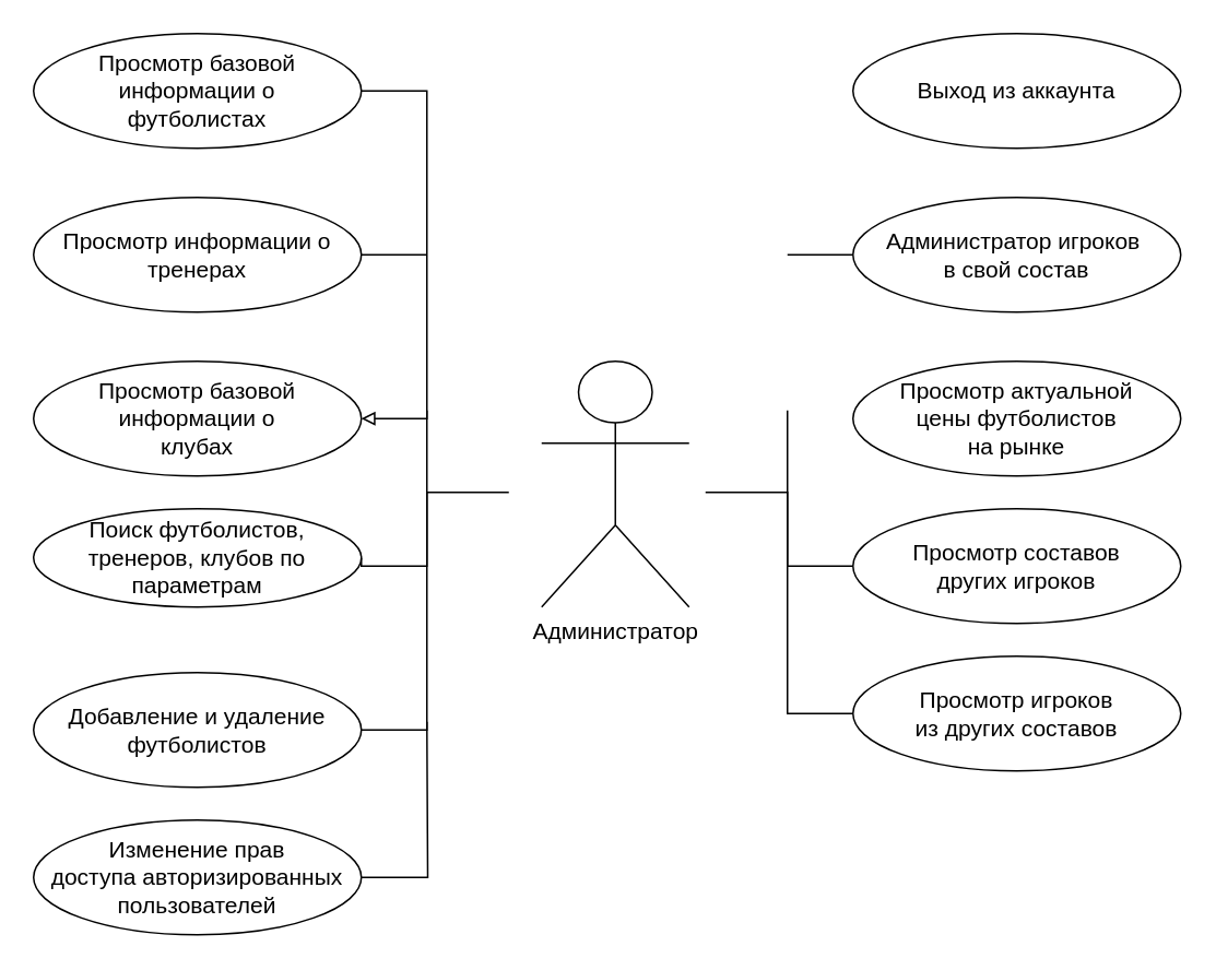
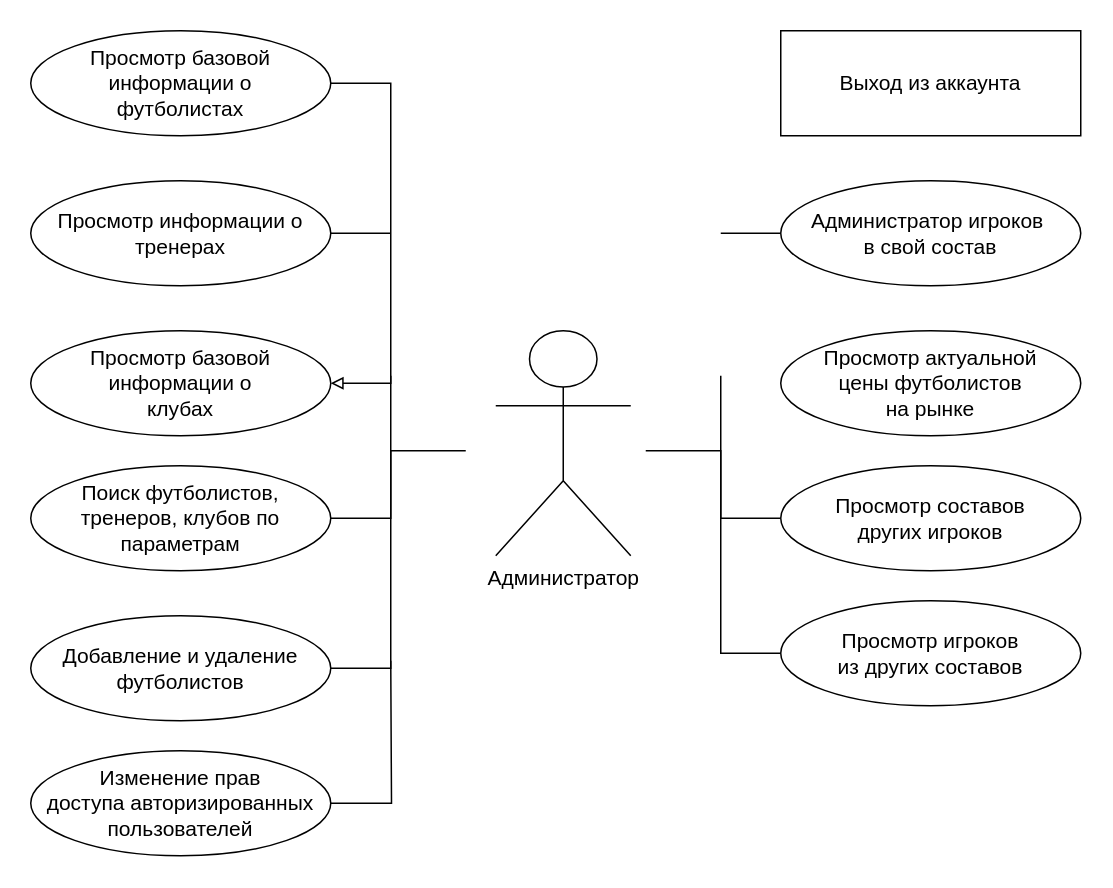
  <mxCell id="0" />
  <mxCell id="1" parent="0" />
  <mxCell id="2" value="&lt;span style=&quot;font-size: 14px&quot;&gt;Администратор&lt;/span&gt;" style="shape=umlActor;verticalLabelPosition=bottom;verticalAlign=top;html=1;" vertex="1" parent="1"><mxGeometry x="330" y="220" width="90" height="150" as="geometry" /></mxCell>
  <mxCell id="3" value="Просмотр актуальной &lt;br&gt;цены&amp;nbsp;футболистов &lt;br&gt;на рынке" style="ellipse;whiteSpace=wrap;html=1;fontSize=14;" vertex="1" parent="1"><mxGeometry x="520" y="220" width="200" height="70" as="geometry" /></mxCell>
  <mxCell id="4" style="edgeStyle=orthogonalEdgeStyle;rounded=0;html=1;fontSize=14;endArrow=none;endFill=0;strokeColor=default;exitX=0;exitY=0.5;exitDx=0;exitDy=0;" edge="1" parent="1" source="5"><mxGeometry relative="1" as="geometry"><mxPoint x="480" y="155" as="targetPoint" /><mxPoint x="510" y="155" as="sourcePoint" /></mxGeometry></mxCell>
  <mxCell id="5" value="Администратор игроков&amp;nbsp;&lt;br&gt;в свой состав" style="ellipse;whiteSpace=wrap;html=1;fontSize=14;" vertex="1" parent="1"><mxGeometry x="520" y="120" width="200" height="70" as="geometry" /></mxCell>
  <mxCell id="6" style="edgeStyle=orthogonalEdgeStyle;html=1;exitX=1;exitY=0.5;exitDx=0;exitDy=0;entryX=1;entryY=0.5;entryDx=0;entryDy=0;fontSize=14;strokeColor=default;rounded=0;endArrow=block;endFill=0;" edge="1" parent="1" source="7" target="10"><mxGeometry relative="1" as="geometry"><Array as="points"><mxPoint x="260" y="55" /><mxPoint x="260" y="255" /></Array></mxGeometry></mxCell>
  <mxCell id="7" value="Просмотр базовой информации о &lt;br&gt;футболистах" style="ellipse;whiteSpace=wrap;html=1;fontSize=14;" vertex="1" parent="1"><mxGeometry x="20" y="20" width="200" height="70" as="geometry" /></mxCell>
  <mxCell id="8" style="edgeStyle=orthogonalEdgeStyle;rounded=0;html=1;exitX=1;exitY=0.5;exitDx=0;exitDy=0;fontSize=14;endArrow=none;endFill=0;strokeColor=default;" edge="1" parent="1" source="9"><mxGeometry relative="1" as="geometry"><mxPoint x="260" y="155" as="targetPoint" /></mxGeometry></mxCell>
  <mxCell id="9" value="Просмотр информации о &lt;br&gt;тренерах" style="ellipse;whiteSpace=wrap;html=1;fontSize=14;" vertex="1" parent="1"><mxGeometry x="20" y="120" width="200" height="70" as="geometry" /></mxCell>
  <mxCell id="10" value="Просмотр базовой информации о &lt;br&gt;клубах" style="ellipse;whiteSpace=wrap;html=1;fontSize=14;" vertex="1" parent="1"><mxGeometry x="20" y="220" width="200" height="70" as="geometry" /></mxCell>
  <mxCell id="11" style="edgeStyle=orthogonalEdgeStyle;html=1;exitX=1;exitY=0.5;exitDx=0;exitDy=0;rounded=0;endArrow=none;endFill=0;" edge="1" parent="1" source="12"><mxGeometry relative="1" as="geometry"><mxPoint x="260" y="250" as="targetPoint" /><Array as="points"><mxPoint x="260" y="345" /></Array></mxGeometry></mxCell>
- <mxCell id="12" value="Поиск футболистов, тренеров, клубов по параметрам" style="ellipse;whiteSpace=wrap;html=1;fontSize=14;" vertex="1" parent="1"><mxGeometry x="20" y="310" width="200" height="60" as="geometry" /></mxCell>
- <mxCell id="13" value="Выход из аккаунта" style="ellipse;whiteSpace=wrap;html=1;fontSize=14;" vertex="1" parent="1"><mxGeometry x="520" y="20" width="200" height="70" as="geometry" /></mxCell>
+ <mxCell id="12" value="Поиск футболистов, тренеров, клубов по параметрам" style="ellipse;whiteSpace=wrap;html=1;fontSize=14;" vertex="1" parent="1"><mxGeometry x="20" y="310" width="200" height="70" as="geometry" /></mxCell>
+ <mxCell id="13" value="Выход из аккаунта" style="whiteSpace=wrap;html=1;fontSize=14;rounded=0;" vertex="1" parent="1"><mxGeometry x="520" y="20" width="200" height="70" as="geometry" /></mxCell>
  <mxCell id="14" style="edgeStyle=orthogonalEdgeStyle;rounded=0;html=1;exitX=0;exitY=0.5;exitDx=0;exitDy=0;endArrow=none;endFill=0;" edge="1" parent="1" source="15"><mxGeometry relative="1" as="geometry"><mxPoint x="480" y="250" as="targetPoint" /><Array as="points"><mxPoint x="480" y="345" /><mxPoint x="480" y="300" /></Array></mxGeometry></mxCell>
  <mxCell id="15" value="Просмотр составов&lt;br&gt;других игроков" style="ellipse;whiteSpace=wrap;html=1;fontSize=14;" vertex="1" parent="1"><mxGeometry x="520" y="310" width="200" height="70" as="geometry" /></mxCell>
  <mxCell id="16" style="edgeStyle=orthogonalEdgeStyle;rounded=0;html=1;exitX=1;exitY=0.5;exitDx=0;exitDy=0;endArrow=none;endFill=0;" edge="1" parent="1" source="17"><mxGeometry relative="1" as="geometry"><mxPoint x="310" y="300" as="targetPoint" /><Array as="points"><mxPoint x="260" y="445" /><mxPoint x="260" y="300" /><mxPoint x="310" y="300" /></Array></mxGeometry></mxCell>
  <mxCell id="17" value="Добавление и удаление футболистов" style="ellipse;whiteSpace=wrap;html=1;fontSize=14;" vertex="1" parent="1"><mxGeometry x="20" y="410" width="200" height="70" as="geometry" /></mxCell>
  <mxCell id="18" style="edgeStyle=orthogonalEdgeStyle;rounded=0;html=1;exitX=0;exitY=0.5;exitDx=0;exitDy=0;endArrow=none;endFill=0;" edge="1" parent="1" source="19"><mxGeometry relative="1" as="geometry"><mxPoint x="430" y="300" as="targetPoint" /><Array as="points"><mxPoint x="480" y="435" /><mxPoint x="480" y="300" /></Array></mxGeometry></mxCell>
  <mxCell id="19" value="Просмотр игроков &lt;br&gt;из других составов" style="ellipse;whiteSpace=wrap;html=1;fontSize=14;" vertex="1" parent="1"><mxGeometry x="520" y="400" width="200" height="70" as="geometry" /></mxCell>
  <mxCell id="20" style="edgeStyle=orthogonalEdgeStyle;html=1;exitX=1;exitY=0.5;exitDx=0;exitDy=0;rounded=0;endArrow=none;endFill=0;" edge="1" parent="1" source="21"><mxGeometry relative="1" as="geometry"><mxPoint x="260" y="440" as="targetPoint" /></mxGeometry></mxCell>
  <mxCell id="21" value="Изменение прав &lt;br&gt;доступа авторизированных пользователей" style="ellipse;whiteSpace=wrap;html=1;fontSize=14;" vertex="1" parent="1"><mxGeometry x="20" y="500" width="200" height="70" as="geometry" /></mxCell>
